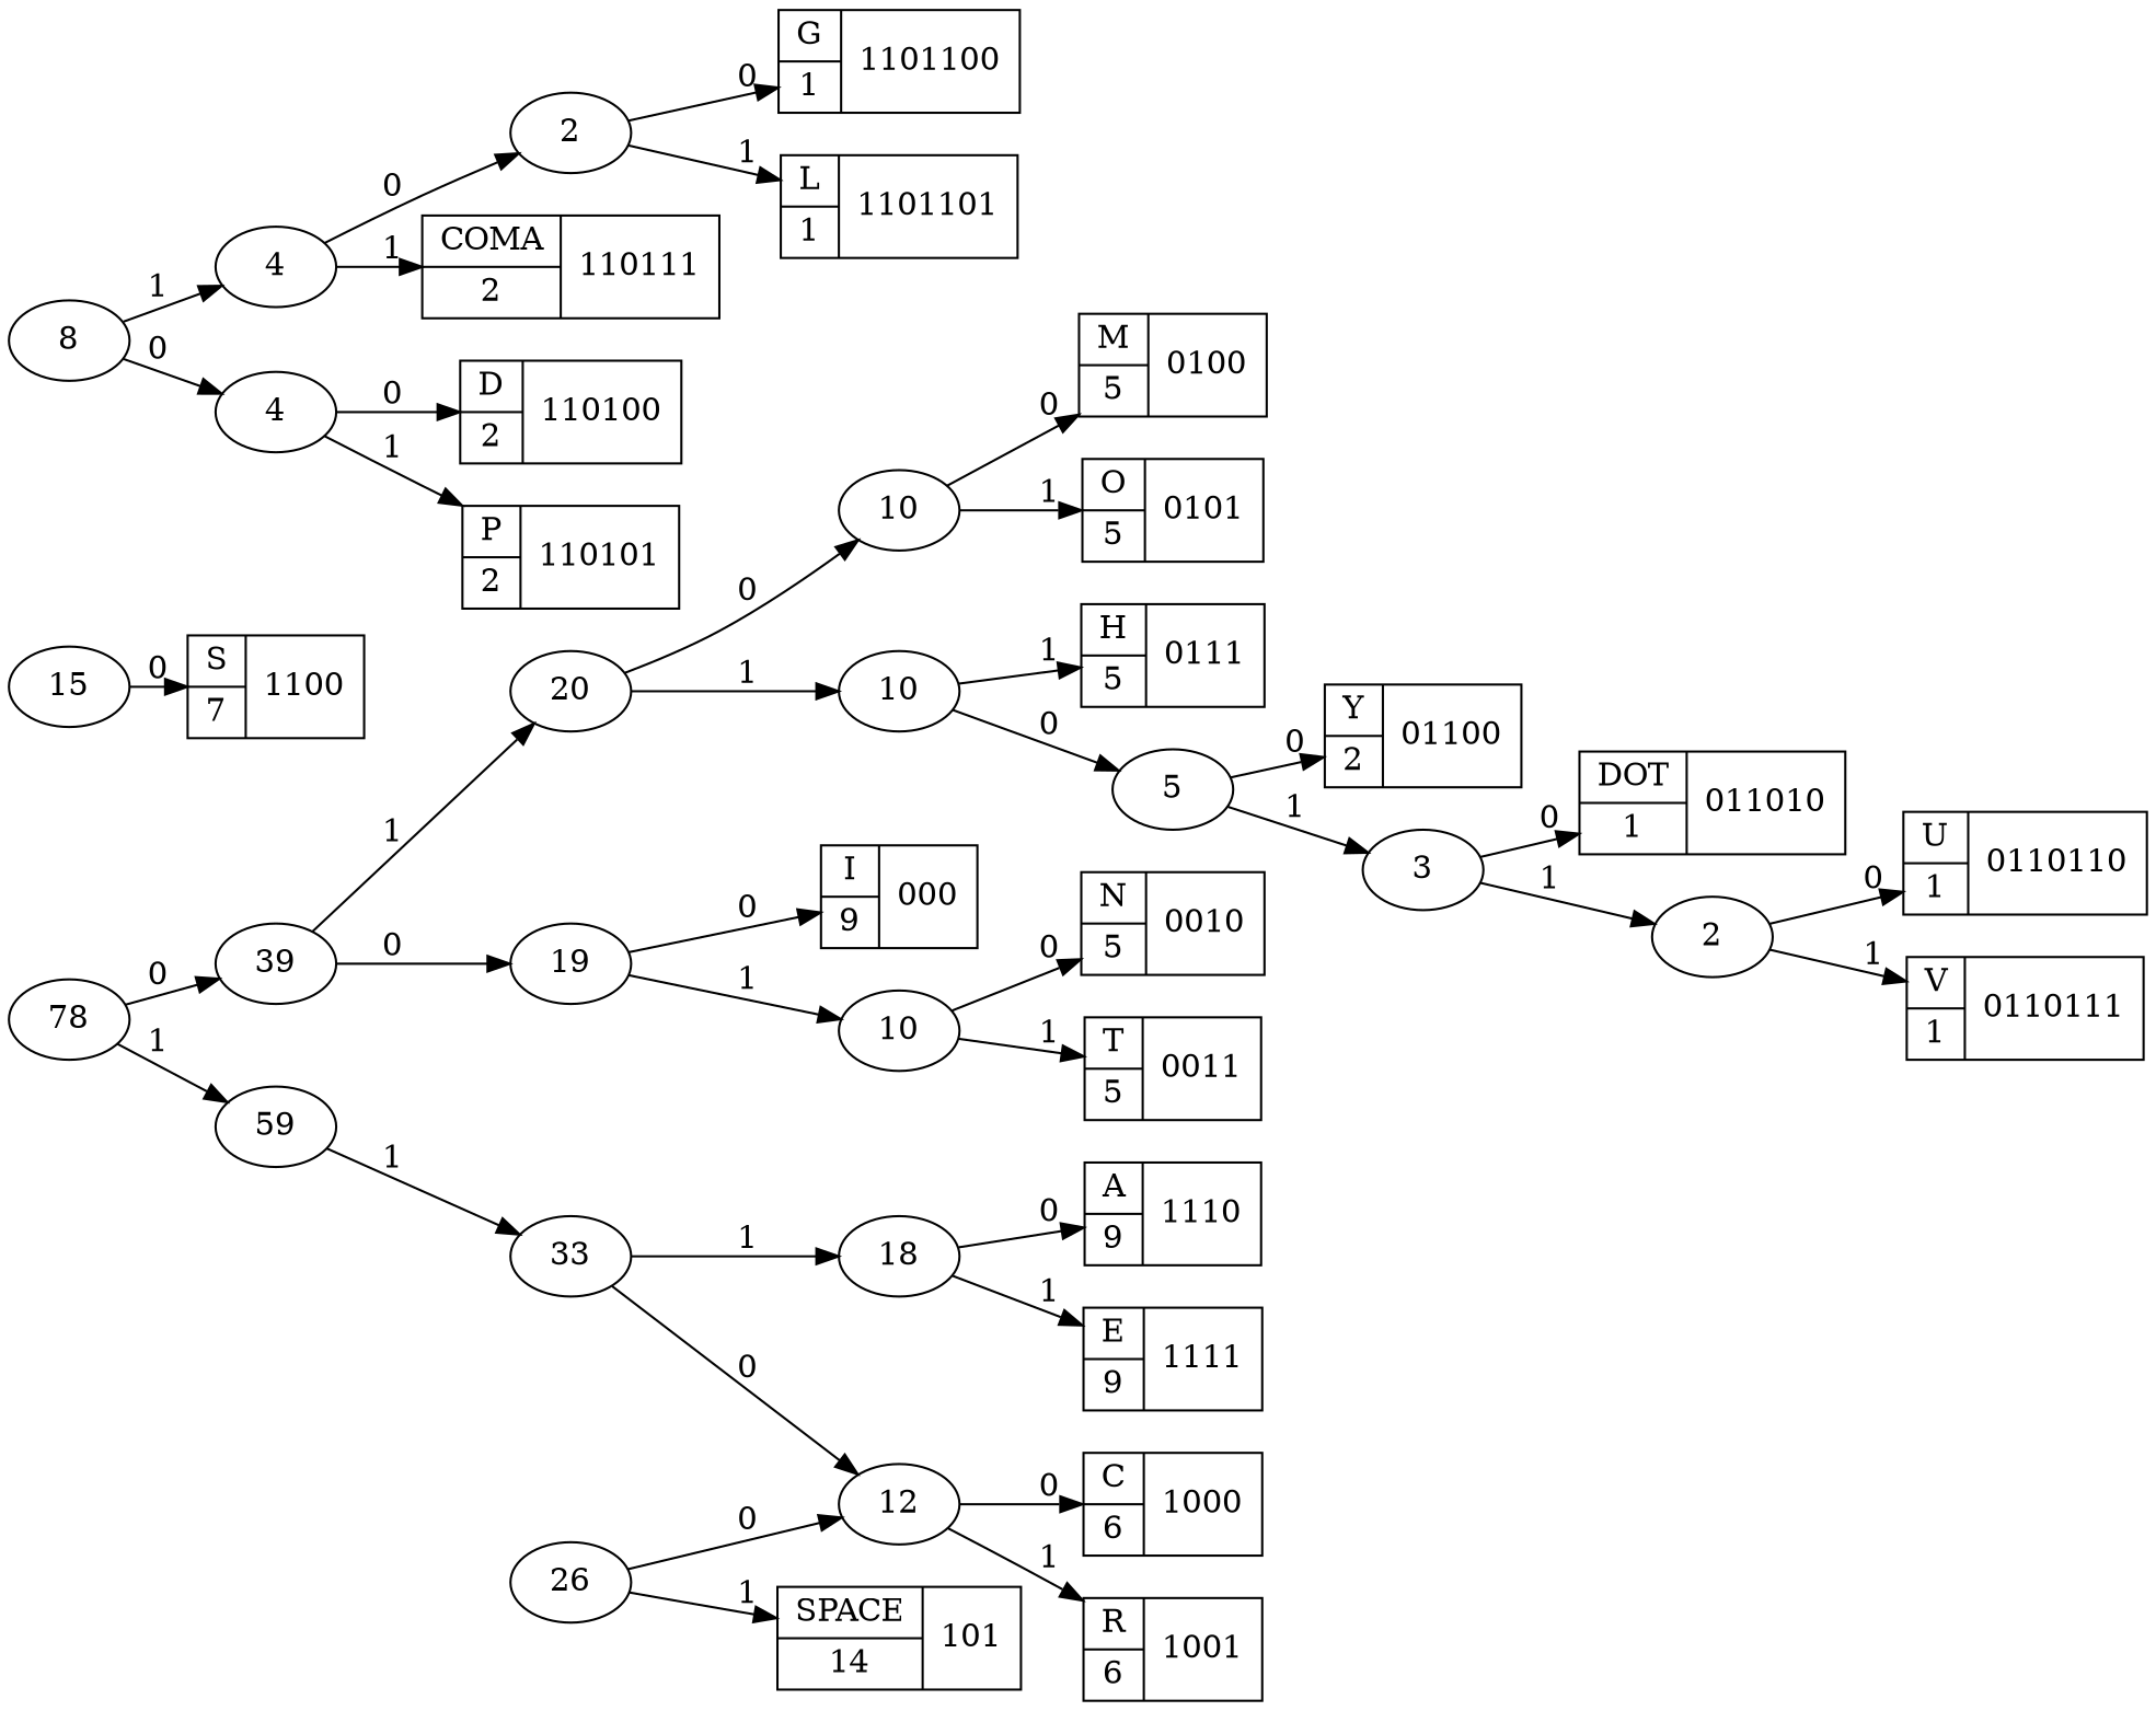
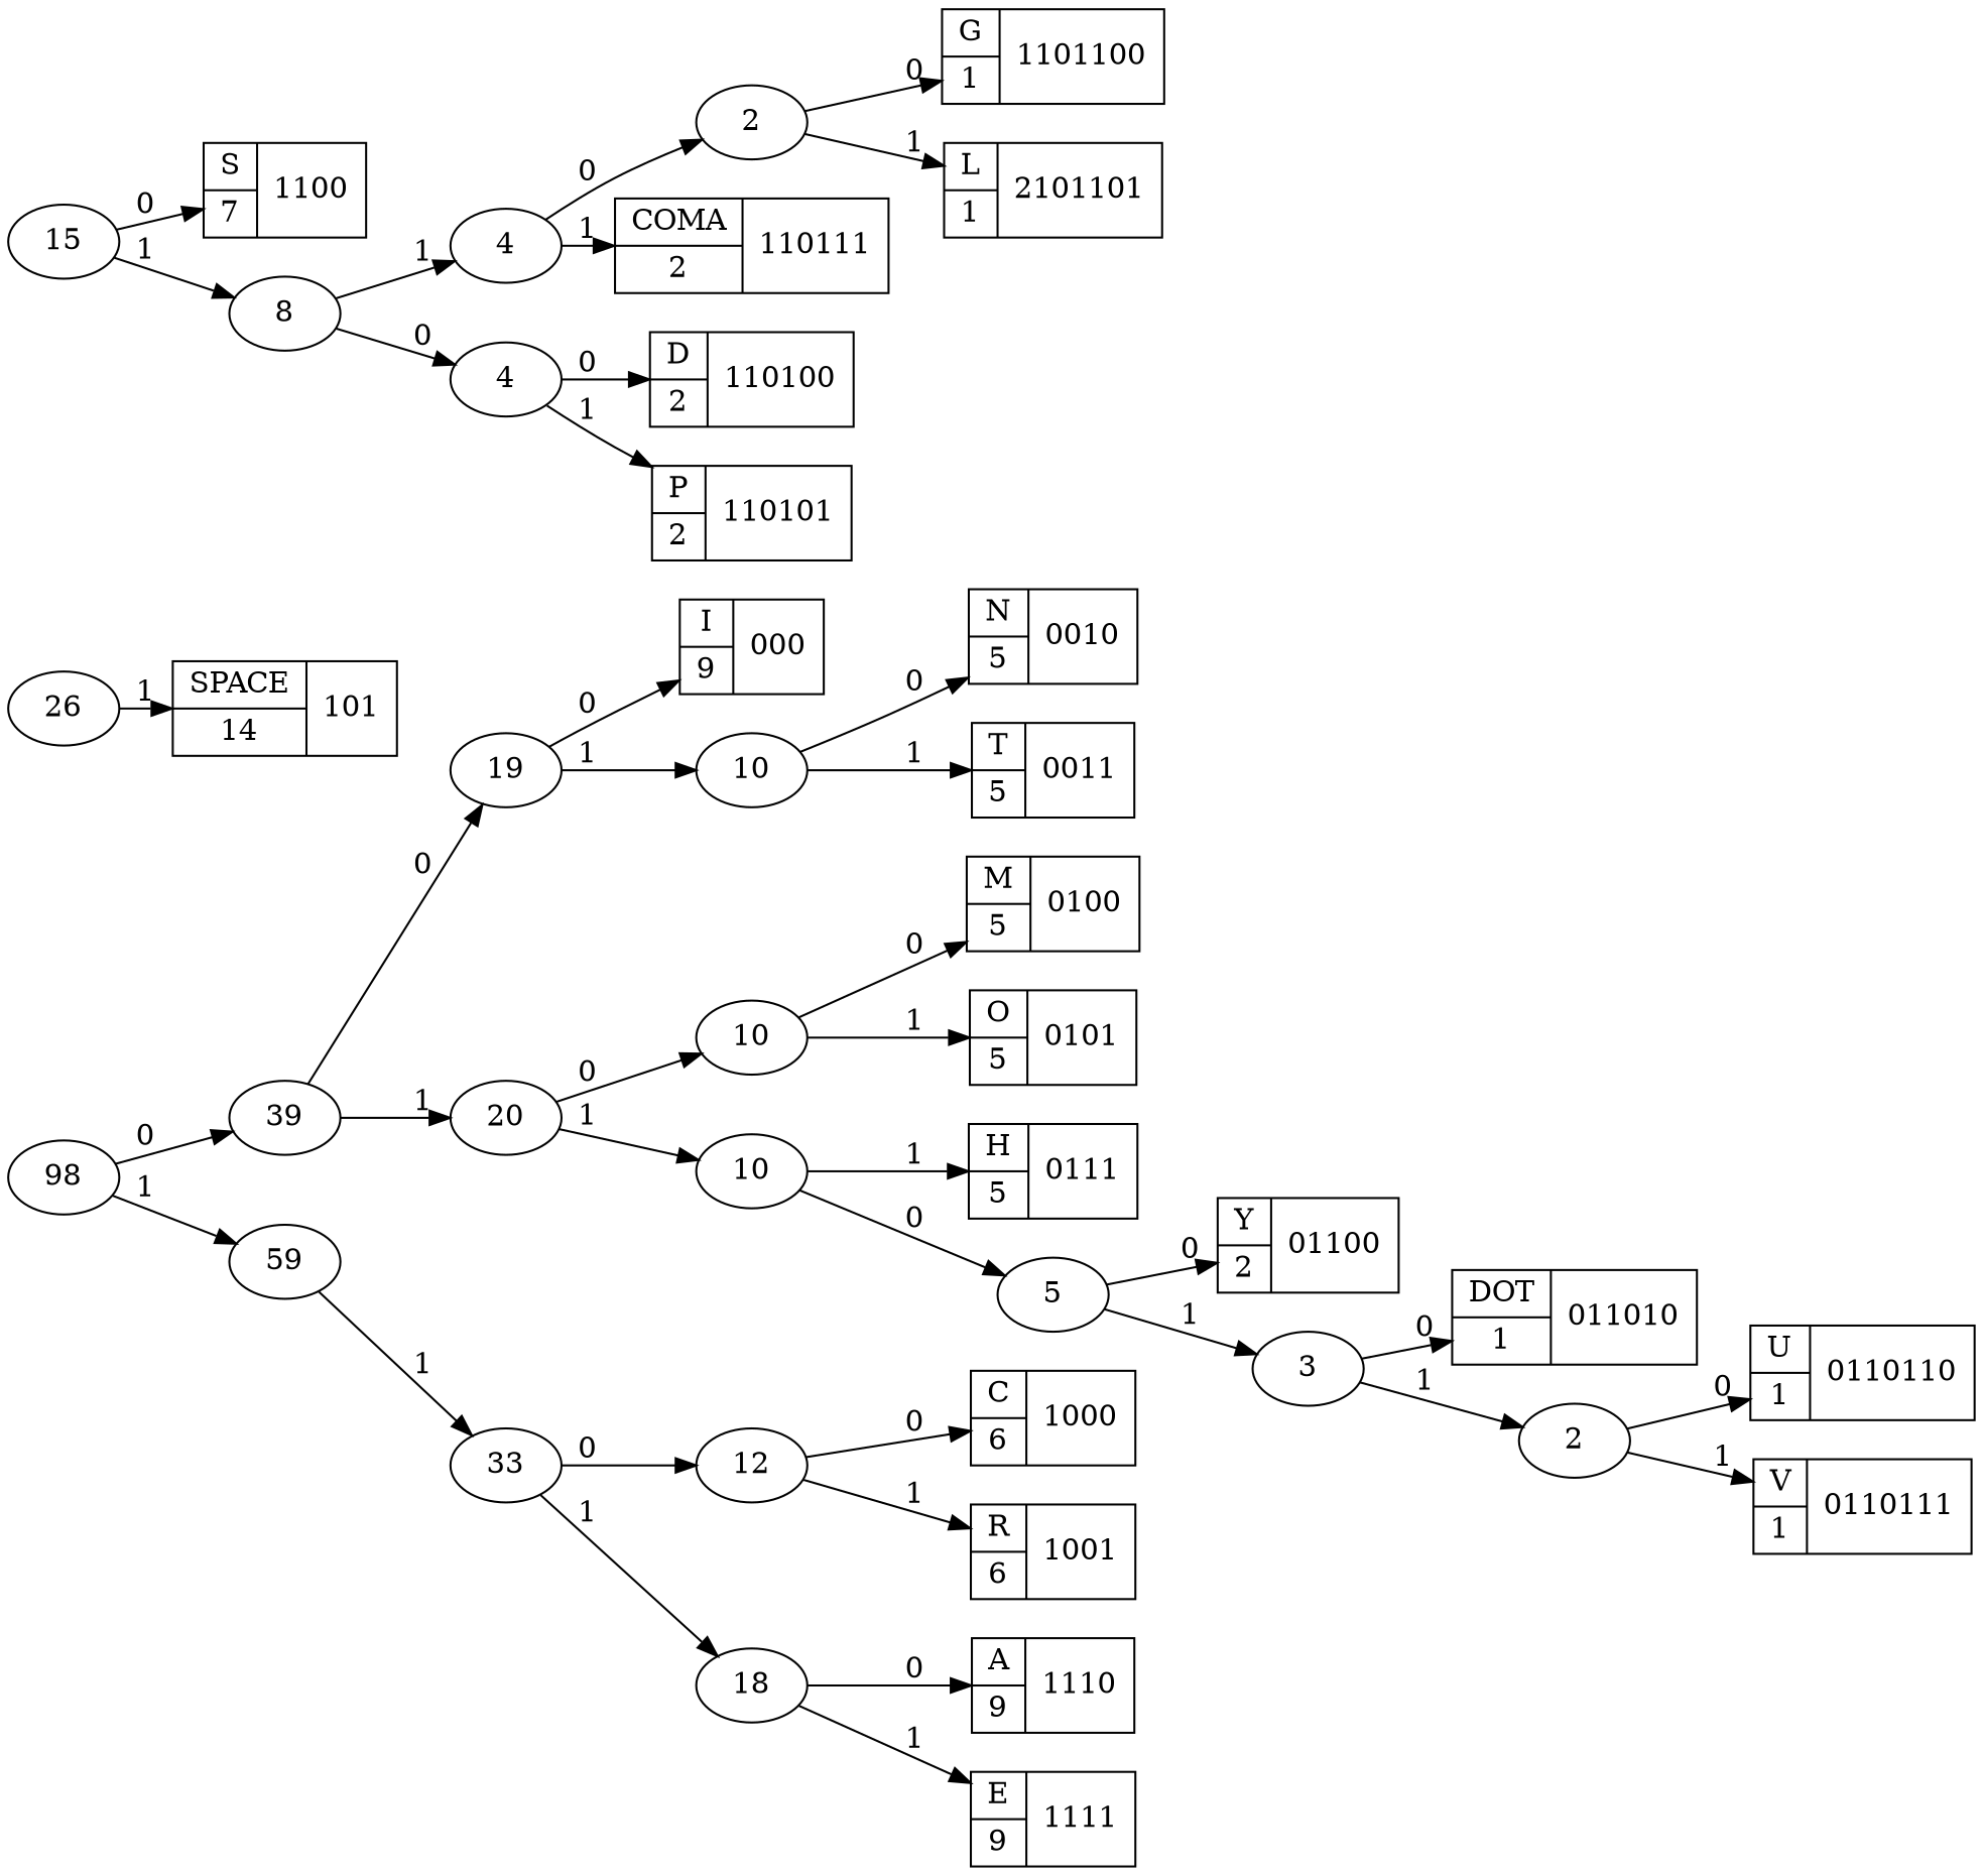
  digraph {
    rankdir=LR
    ranksep=0
    node [shape=record]
    n1 [label="{{I|9}|000}"]
    n2 [label="{{N|5}|0010}"]
    n3 [label="{{T|5}|0011}"]
    n4 [label="{{M|5}|0100}"]
    n5 [label="{{O|5}|0101}"]
    n6 [label=10 shape=""]
    n7 [label="{{Y|2}|01100}"]
    n8 [label="{{DOT|1}|011010}"]
    n9 [label="{{U|1}|0110110}"]
    n10 [label="{{V|1}|0110111}"]
    n11 [label="{{H|5}|0111}"]
    n12 [label=10 shape=""]
    5 [shape=""]
    3 [shape=""]
    n15 [label="{{C|6}|1000}"]
    n16 [label="{{R|6}|1001}"]
    n17 [label="{{SPACE|14}|101}"]
    n18 [label="{{S|7}|1100}"]
    n19 [label="{{D|2}|110100}"]
    n20 [label="{{P|2}|110101}"]
    n21 [label="{{G|1}|1101100}"]
-   n22 [label="{{L|1}|1101101}"]
+   n22 [label="{{L|1}|2101101}"]
    n23 [label=2 shape=""]
    n24 [label="{{COMA|2}|110111}"]
    n25 [label=4 shape=""]
    n26 [label="{{A|9}|1110}"]
    n27 [label="{{E|9}|1111}"]
-   98 [label=78 shape=""]
+   98 [shape=""]
    39 [shape=""]
    59 [shape=""]
    19 [shape=""]
    20 [shape=""]
    33 [shape=""]
    10 [shape=""]
    2 [shape=""]
    26 [shape=""]
    12 [shape=""]
    18 [shape=""]
    15 [shape=""]
    8 [shape=""]
    4 [shape=""]
    n6 -> n4 [label=0]
    n6 -> n5 [label=1]
    n12 -> n11 [label=1]
    n12 -> 5 [label=0]
    5 -> n7 [label=0]
    5 -> 3 [label=1]
    3 -> n8 [label=0]
    3 -> 2 [label=1]
    n23 -> n21 [label=0]
    n23 -> n22 [label=1]
    n25 -> n23 [label=0]
    n25 -> n24 [label=1]
    98 -> 39 [label=0]
    98 -> 59 [label=1]
    39 -> 19 [label=0]
    39 -> 20 [label=1]
    59 -> 33 [label=1]
    19 -> n1 [label=0]
    19 -> 10 [label=1]
    20 -> n6 [label=0]
    20 -> n12 [label=1]
    33 -> 12 [label=0]
    33 -> 18 [label=1]
    10 -> n2 [label=0]
    10 -> n3 [label=1]
    2 -> n9 [label=0]
    2 -> n10 [label=1]
    26 -> n17 [label=1]
-   26 -> 12 [label=0]
    12 -> n15 [label=0]
    12 -> n16 [label=1]
    18 -> n26 [label=0]
    18 -> n27 [label=1]
    15 -> n18 [label=0]
+   15 -> 8 [label=1]
    8 -> n25 [label=1]
    8 -> 4 [label=0]
    4 -> n19 [label=0]
    4 -> n20 [label=1]
  }
